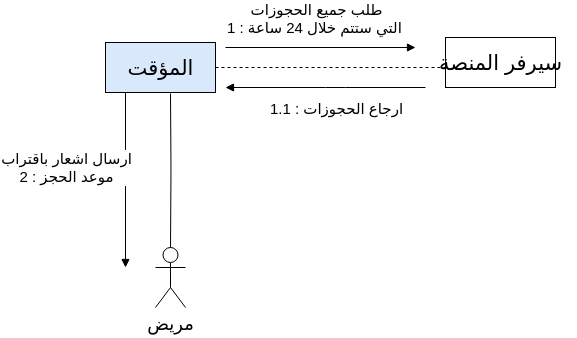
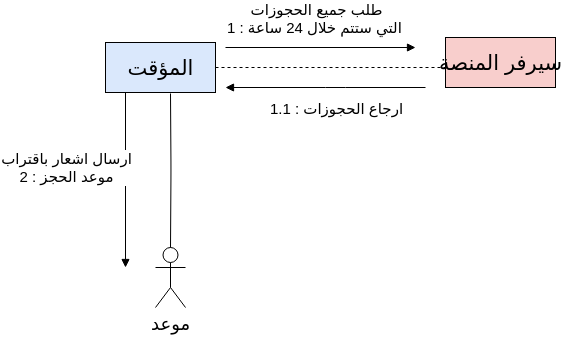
  <mxCell id="0" />
  <mxCell id="1" parent="0" />
  <mxCell id="2" value="&lt;font style=&quot;font-size: 21px&quot;&gt;المؤقت&lt;/font&gt;" style="html=1;fillColor=#dae8fc;" vertex="1" parent="1"><mxGeometry x="20" y="25" width="110" height="50" as="geometry" /></mxCell>
  <mxCell id="3" value="" style="endArrow=none;html=1;edgeStyle=orthogonalEdgeStyle;exitX=1;exitY=0.5;exitDx=0;exitDy=0;entryX=0;entryY=0.6;entryDx=0;entryDy=0;entryPerimeter=0;dashed=1;" edge="1" parent="1" source="2" target="7"><mxGeometry relative="1" as="geometry"><mxPoint x="120" y="-115" as="sourcePoint" /><mxPoint x="350" y="50" as="targetPoint" /></mxGeometry></mxCell>
- <mxCell id="4" value="&lt;font style=&quot;font-size: 18px&quot;&gt;مريض&lt;/font&gt;" style="shape=umlActor;verticalLabelPosition=bottom;verticalAlign=top;html=1;outlineConnect=0;" vertex="1" parent="1"><mxGeometry x="70" y="230" width="30" height="60" as="geometry" /></mxCell>
+ <mxCell id="4" value="&lt;font style=&quot;font-size: 18px&quot;&gt;موعد&lt;/font&gt;" style="shape=umlActor;verticalLabelPosition=bottom;verticalAlign=top;html=1;outlineConnect=0;" vertex="1" parent="1"><mxGeometry x="70" y="230" width="30" height="60" as="geometry" /></mxCell>
  <mxCell id="5" value="" style="endArrow=block;endFill=1;html=1;edgeStyle=orthogonalEdgeStyle;align=left;verticalAlign=top;" edge="1" parent="1"><mxGeometry x="-1" relative="1" as="geometry"><mxPoint x="140" y="30" as="sourcePoint" /><mxPoint x="330" y="30" as="targetPoint" /><Array as="points"><mxPoint x="140" y="30" /></Array></mxGeometry></mxCell>
  <mxCell id="6" value="&lt;span style=&quot;font-size: 15px&quot;&gt;طلب جميع الحجوزات&lt;br&gt;1 : التي ستتم خلال 24 ساعة&amp;nbsp;&lt;/span&gt;" style="edgeLabel;html=1;align=center;verticalAlign=middle;resizable=0;points=[];" vertex="1" connectable="0" parent="5"><mxGeometry x="0.26" y="3" relative="1" as="geometry"><mxPoint x="-30" y="-27" as="offset" /></mxGeometry></mxCell>
- <mxCell id="7" value="&lt;font style=&quot;font-size: 21px&quot;&gt;سيرفر المنصة&lt;/font&gt;" style="html=1;" vertex="1" parent="1"><mxGeometry x="360" y="20" width="110" height="50" as="geometry" /></mxCell>
+ <mxCell id="7" value="&lt;font style=&quot;font-size: 21px&quot;&gt;سيرفر المنصة&lt;/font&gt;" style="html=1;fillColor=#f8cecc;" vertex="1" parent="1"><mxGeometry x="360" y="20" width="110" height="50" as="geometry" /></mxCell>
  <mxCell id="8" value="" style="endArrow=block;endFill=1;html=1;edgeStyle=orthogonalEdgeStyle;align=left;verticalAlign=top;" edge="1" parent="1"><mxGeometry x="-1" relative="1" as="geometry"><mxPoint x="340" y="70" as="sourcePoint" /><mxPoint x="140" y="70" as="targetPoint" /><Array as="points"><mxPoint x="250" y="70" /><mxPoint x="250" y="70" /></Array></mxGeometry></mxCell>
  <mxCell id="9" value="&lt;div style=&quot;direction: rtl&quot;&gt;&lt;span style=&quot;font-size: 15px&quot;&gt;ارجاع الحجوزات : 1.1&lt;/span&gt;&lt;/div&gt;" style="edgeLabel;html=1;align=center;verticalAlign=middle;resizable=0;points=[];" vertex="1" connectable="0" parent="8"><mxGeometry x="0.26" y="3" relative="1" as="geometry"><mxPoint x="36.21" y="17" as="offset" /></mxGeometry></mxCell>
  <mxCell id="10" value="" style="endArrow=none;html=1;edgeStyle=orthogonalEdgeStyle;" edge="1" parent="1" target="4"><mxGeometry relative="1" as="geometry"><mxPoint x="85" y="76" as="sourcePoint" /><mxPoint x="370" y="60" as="targetPoint" /></mxGeometry></mxCell>
  <mxCell id="11" value="" style="endArrow=block;endFill=1;html=1;edgeStyle=orthogonalEdgeStyle;align=left;verticalAlign=top;" edge="1" parent="1"><mxGeometry x="-1" relative="1" as="geometry"><mxPoint x="40" y="75" as="sourcePoint" /><mxPoint x="40" y="250" as="targetPoint" /><Array as="points"><mxPoint x="40" y="75" /></Array></mxGeometry></mxCell>
  <mxCell id="12" value="&lt;font style=&quot;font-size: 15px&quot;&gt;ارسال اشعار باقتراب&lt;br&gt;2 : موعد الحجز&lt;/font&gt;" style="edgeLabel;html=1;align=center;verticalAlign=middle;resizable=0;points=[];" vertex="1" connectable="0" parent="11"><mxGeometry x="-0.293" relative="1" as="geometry"><mxPoint x="-60" y="12.93" as="offset" /></mxGeometry></mxCell>
